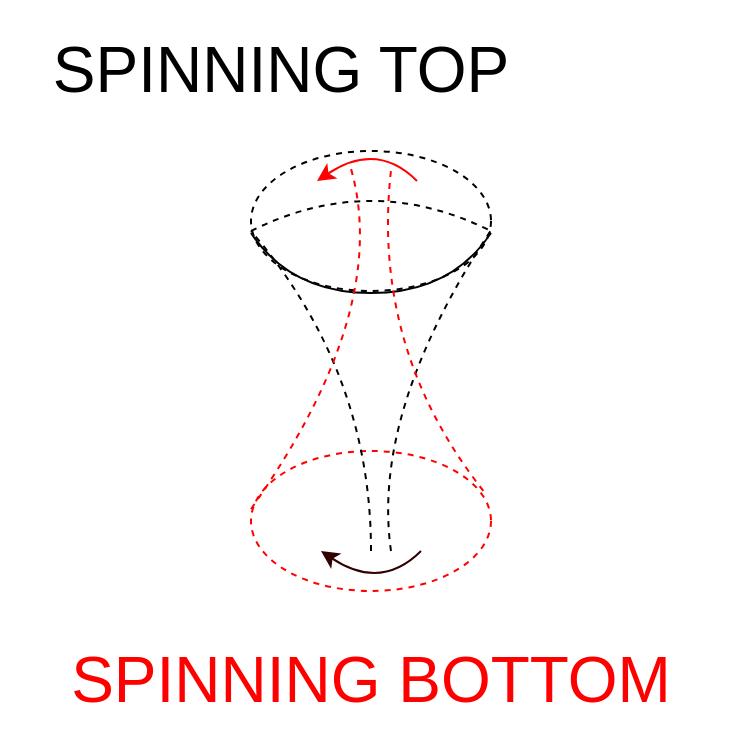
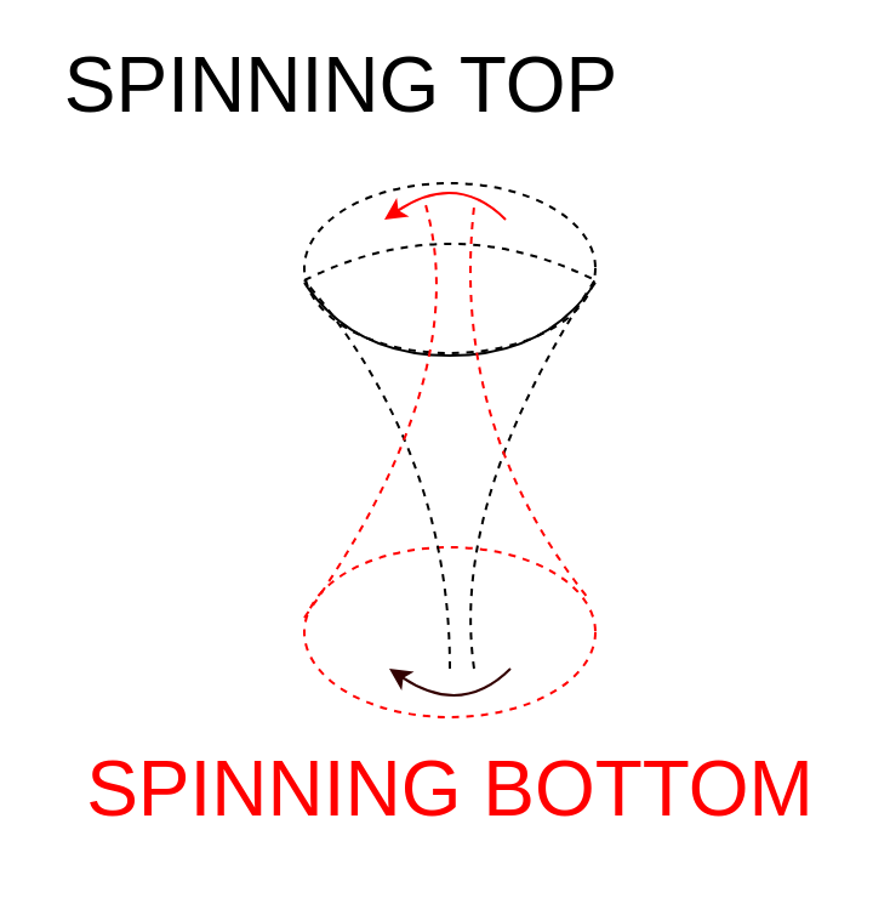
  <mxCell id="0" />
  <mxCell id="1" parent="0" />
  <mxCell id="2" value="&lt;font style=&quot;font-size: 32px&quot;&gt;SPINNING TOP&lt;/font&gt;" style="text;html=1;align=center;verticalAlign=middle;resizable=0;points=[];autosize=1;strokeColor=none;fillColor=none;" vertex="1" parent="1"><mxGeometry x="20" y="20" width="240" height="30" as="geometry" /></mxCell>
- <mxCell id="3" value="&lt;font style=&quot;font-size: 32px&quot; color=&quot;#ff0000&quot;&gt;SPINNING BOTTOM&lt;/font&gt;" style="text;html=1;align=center;verticalAlign=middle;resizable=0;points=[];autosize=1;strokeColor=none;fillColor=none;" vertex="1" parent="1"><mxGeometry x="25" y="325" width="320" height="30" as="geometry" /></mxCell>
+ <mxCell id="3" value="&lt;font style=&quot;font-size: 32px&quot; color=&quot;#ff0000&quot;&gt;SPINNING BOTTOM&lt;/font&gt;" style="text;html=1;align=center;verticalAlign=middle;resizable=0;points=[];autosize=1;strokeColor=none;fillColor=none;" vertex="1" parent="1"><mxGeometry x="25" y="310" width="320" height="30" as="geometry" /></mxCell>
  <mxCell id="4" value="" style="ellipse;whiteSpace=wrap;html=1;fontSize=32;fontColor=#FF0000;fillColor=none;dashed=1;" vertex="1" parent="1"><mxGeometry x="125" y="75" width="120" height="70" as="geometry" /></mxCell>
  <mxCell id="5" value="" style="endArrow=none;dashed=1;html=1;fontSize=32;fontColor=#FF0000;curved=1;" edge="1" parent="1"><mxGeometry width="50" height="50" relative="1" as="geometry"><mxPoint x="125" y="115" as="sourcePoint" /><mxPoint x="245" y="115" as="targetPoint" /><Array as="points"><mxPoint x="185" y="85" /></Array></mxGeometry></mxCell>
  <mxCell id="6" value="" style="endArrow=none;html=1;fontSize=32;fontColor=#FF0000;curved=1;" edge="1" parent="1"><mxGeometry width="50" height="50" relative="1" as="geometry"><mxPoint x="125" y="116" as="sourcePoint" /><mxPoint x="245" y="116" as="targetPoint" /><Array as="points"><mxPoint x="145" y="146" /><mxPoint x="225" y="146" /></Array></mxGeometry></mxCell>
  <mxCell id="7" value="" style="ellipse;whiteSpace=wrap;html=1;fontSize=32;fontColor=#FF0000;fillColor=none;dashed=1;strokeColor=#FF0000;" vertex="1" parent="1"><mxGeometry x="125" y="225" width="120" height="70" as="geometry" /></mxCell>
  <mxCell id="8" value="" style="endArrow=none;dashed=1;html=1;fontSize=32;fontColor=#FF0000;curved=1;" edge="1" parent="1"><mxGeometry width="50" height="50" relative="1" as="geometry"><mxPoint x="185" y="275" as="sourcePoint" /><mxPoint x="125" y="115" as="targetPoint" /><Array as="points"><mxPoint x="185" y="185" /></Array></mxGeometry></mxCell>
  <mxCell id="9" value="" style="endArrow=none;dashed=1;html=1;fontSize=32;fontColor=#FF0000;curved=1;entryX=1.003;entryY=0.559;entryDx=0;entryDy=0;entryPerimeter=0;" edge="1" parent="1" target="4"><mxGeometry width="50" height="50" relative="1" as="geometry"><mxPoint x="195" y="275" as="sourcePoint" /><mxPoint x="235" y="145" as="targetPoint" /><Array as="points"><mxPoint x="185" y="205" /></Array></mxGeometry></mxCell>
  <mxCell id="10" value="" style="endArrow=none;dashed=1;html=1;fontSize=32;fontColor=#FF0000;curved=1;strokeColor=#FF0000;entryX=0.417;entryY=0.143;entryDx=0;entryDy=0;entryPerimeter=0;" edge="1" parent="1"><mxGeometry width="50" height="50" relative="1" as="geometry"><mxPoint x="125" y="254" as="sourcePoint" /><mxPoint x="175.04" y="84.01" as="targetPoint" /><Array as="points"><mxPoint x="195" y="155" /></Array></mxGeometry></mxCell>
  <mxCell id="11" value="" style="endArrow=none;dashed=1;html=1;fontSize=32;fontColor=#FF0000;strokeColor=#FF0000;curved=1;entryX=0.98;entryY=0.31;entryDx=0;entryDy=0;entryPerimeter=0;exitX=0.583;exitY=0.143;exitDx=0;exitDy=0;exitPerimeter=0;" edge="1" parent="1" source="4" target="7"><mxGeometry width="50" height="50" relative="1" as="geometry"><mxPoint x="185" y="195" as="sourcePoint" /><mxPoint x="235" y="145" as="targetPoint" /><Array as="points"><mxPoint x="185" y="175" /></Array></mxGeometry></mxCell>
  <mxCell id="12" value="" style="endArrow=classic;html=1;fontSize=32;fontColor=#FF0000;strokeColor=#FF0000;curved=1;" edge="1" parent="1"><mxGeometry width="50" height="50" relative="1" as="geometry"><mxPoint x="208" y="90" as="sourcePoint" /><mxPoint x="158" y="90" as="targetPoint" /><Array as="points"><mxPoint x="188" y="70" /></Array></mxGeometry></mxCell>
  <mxCell id="13" value="" style="endArrow=classic;html=1;fontSize=32;fontColor=#FF0000;strokeColor=#330000;curved=1;" edge="1" parent="1"><mxGeometry width="50" height="50" relative="1" as="geometry"><mxPoint x="210" y="275" as="sourcePoint" /><mxPoint x="160" y="275" as="targetPoint" /><Array as="points"><mxPoint x="190" y="295" /></Array></mxGeometry></mxCell>
